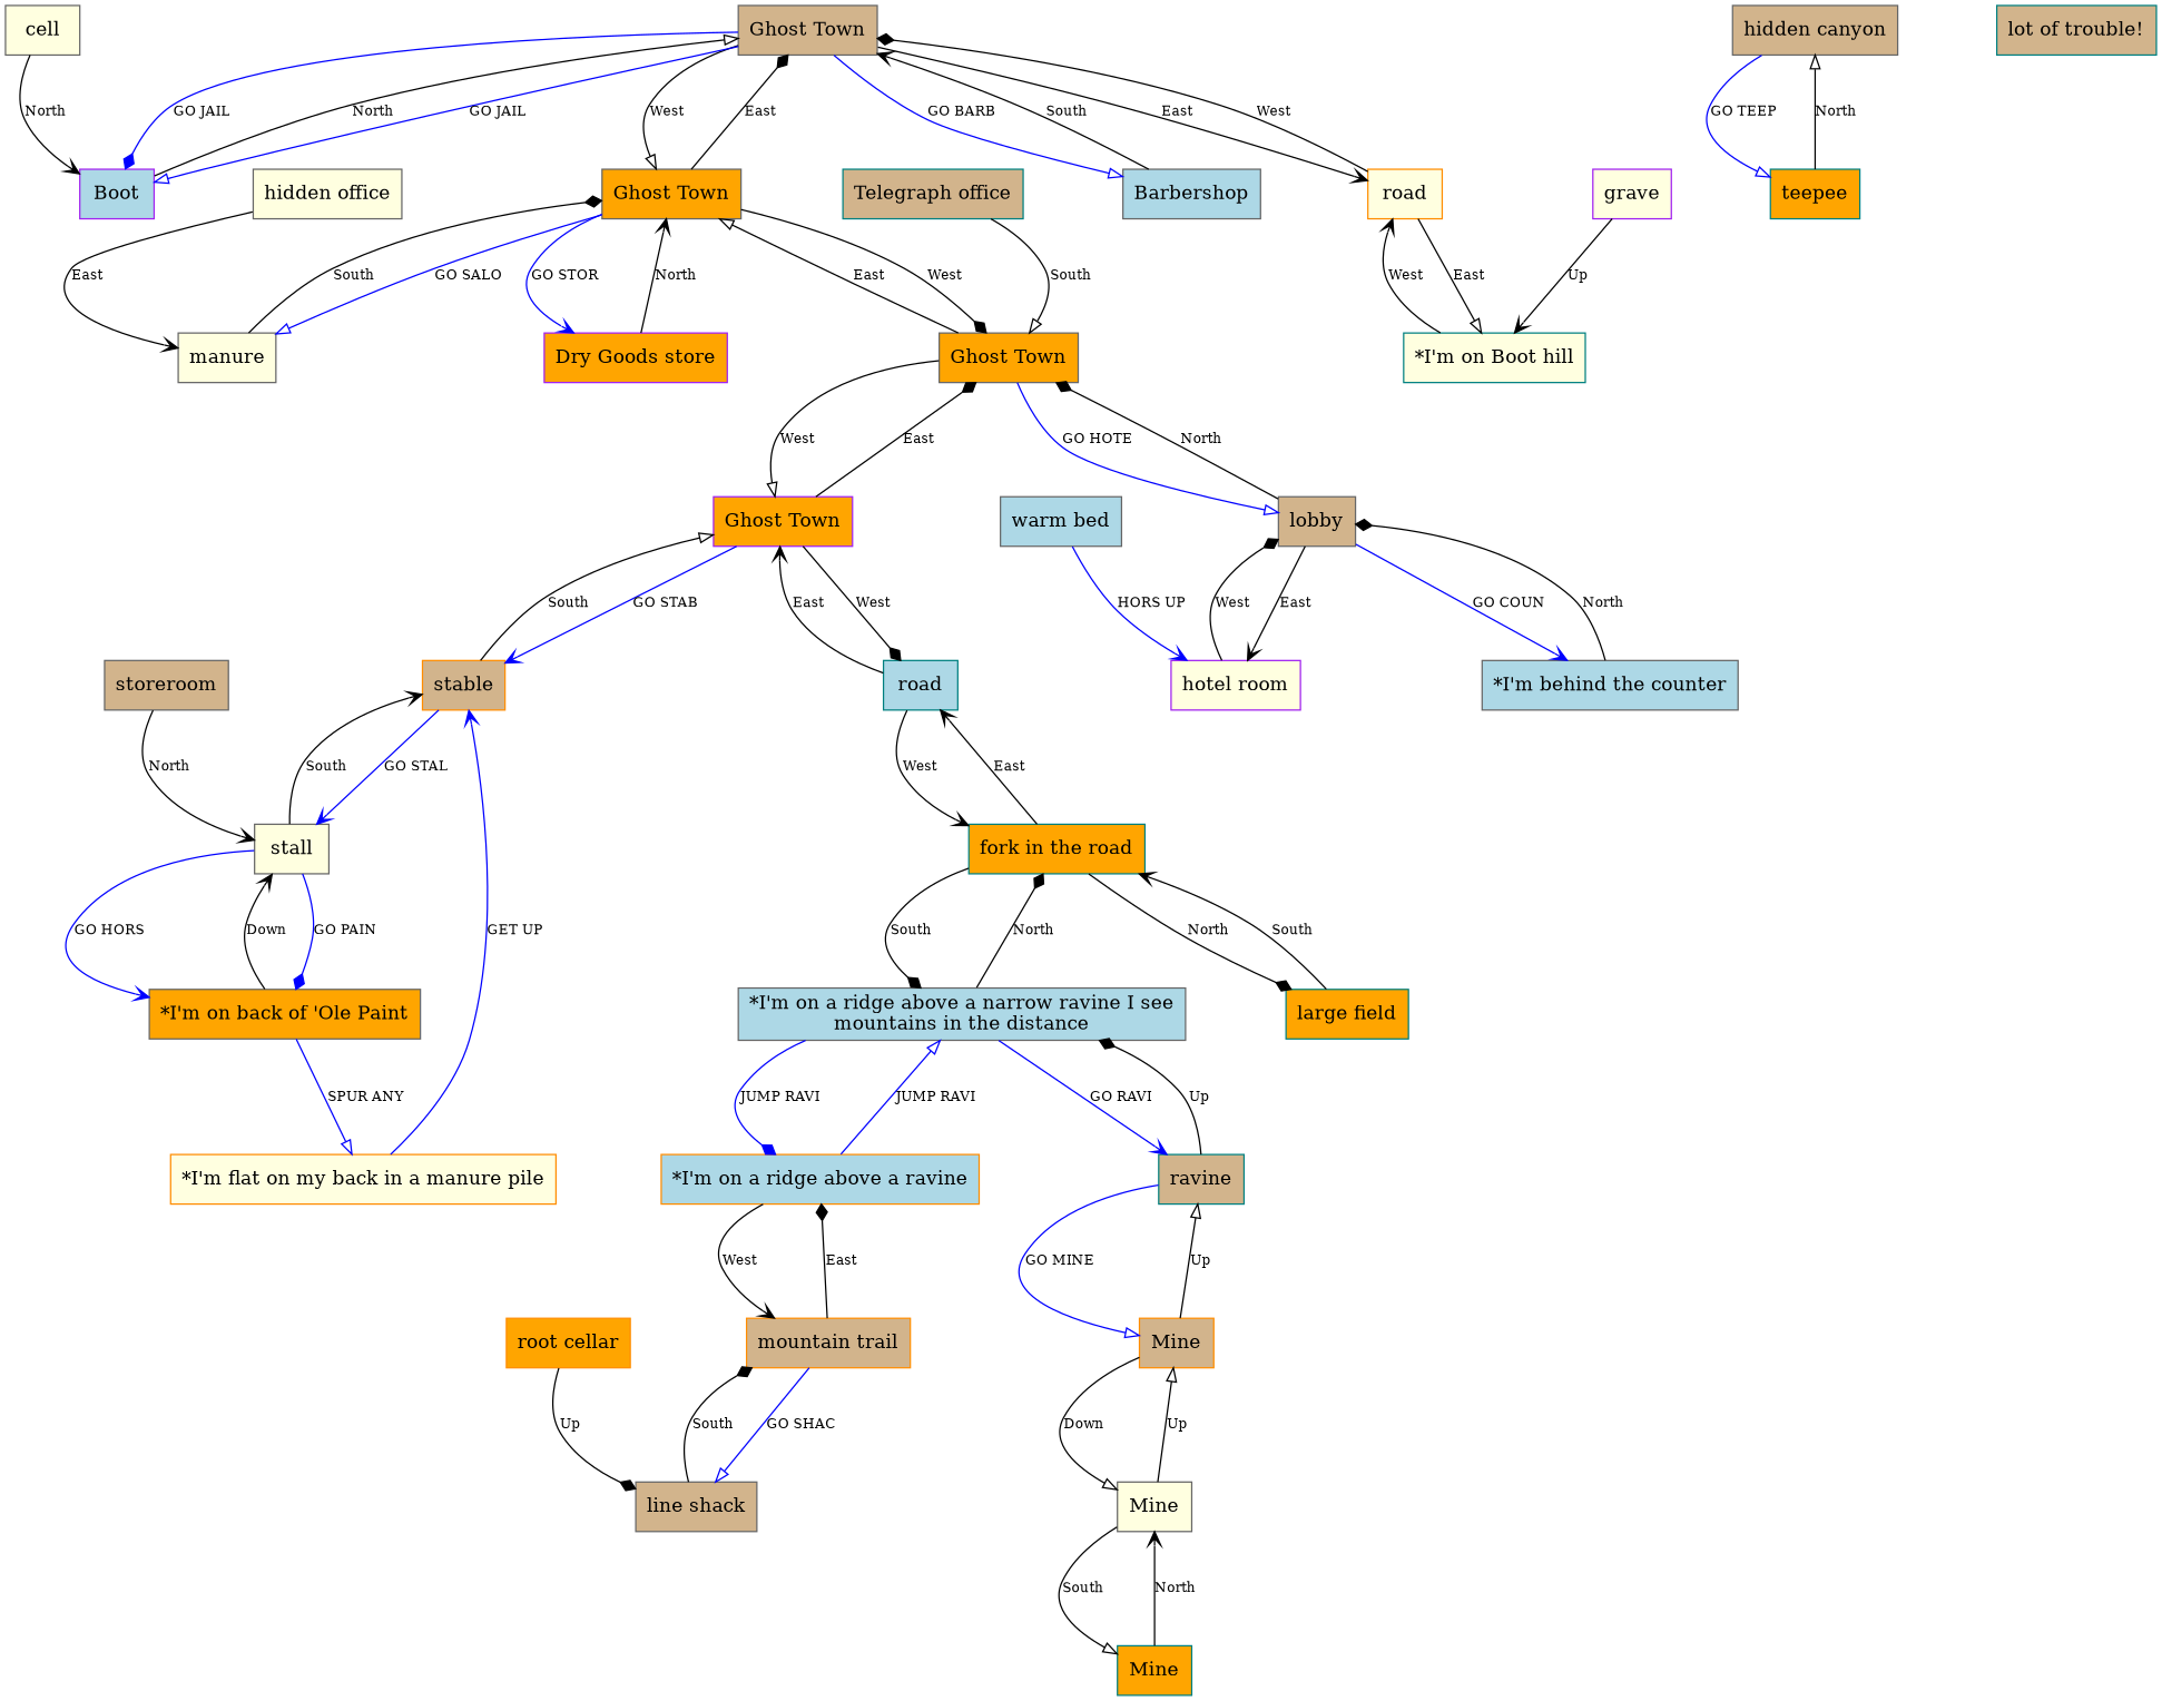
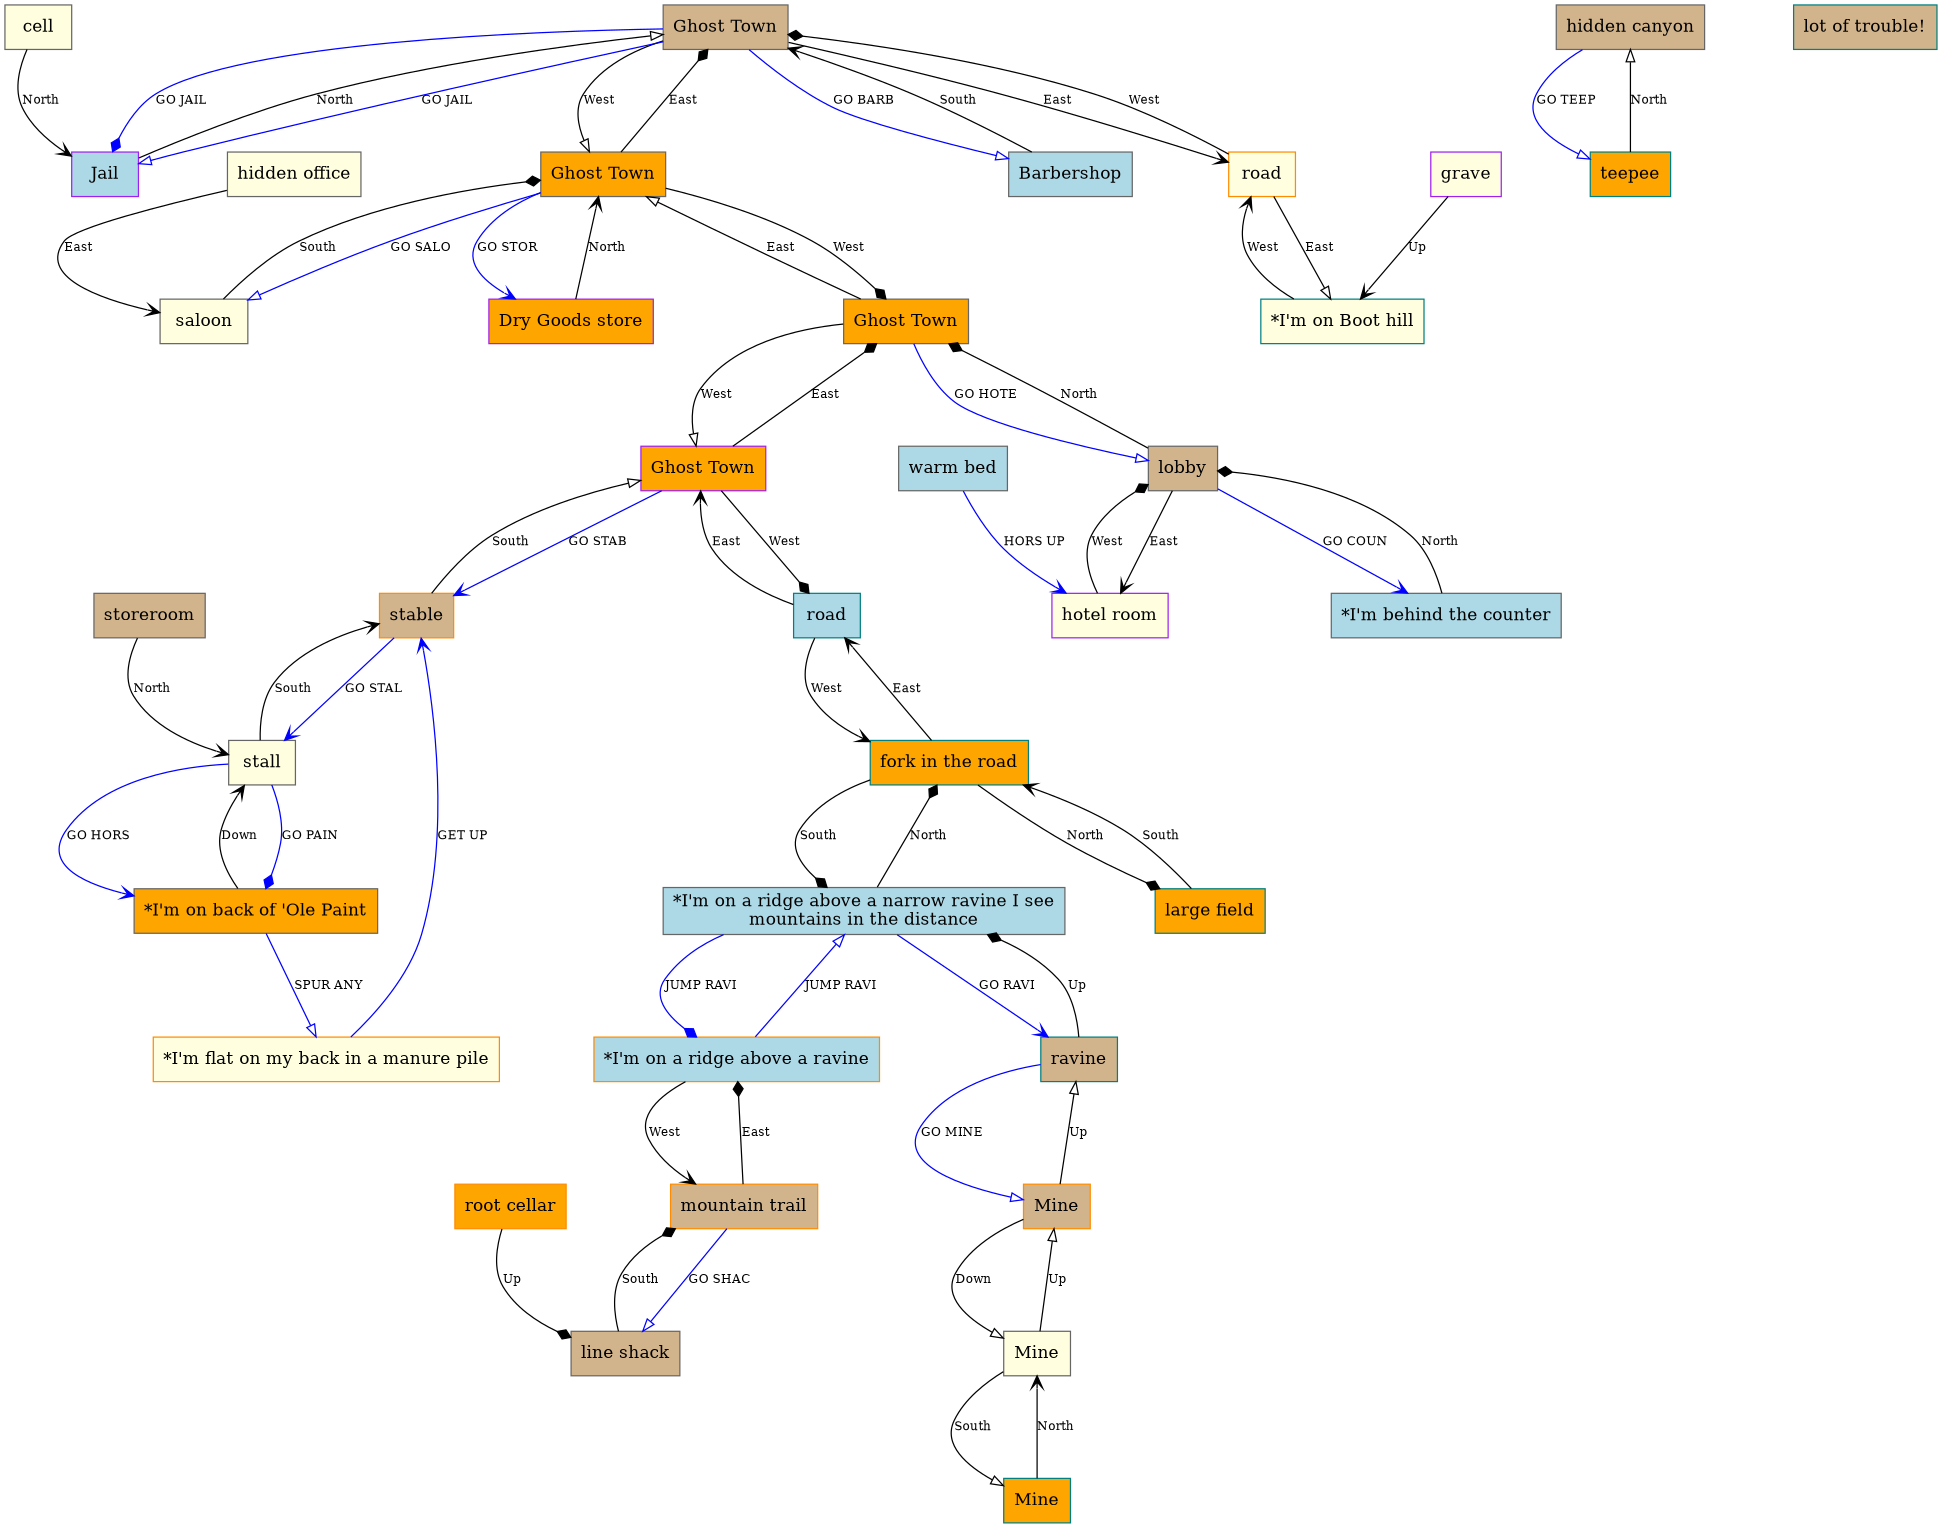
  digraph {
    nodesep=1.0
    ranksep=1.0
    splines=true
    node [color=gray40 fillcolor=tan shape=rect style=filled]
    edge [arrowhead=vee fontsize=10]
    n1 [label="Ghost Town"]
    n2 [fillcolor=orange label="Ghost Town"]
-   n3 [color=purple fillcolor=lightblue label=Boot]
+   n3 [color=purple fillcolor=lightblue label=Jail]
    n4 [fillcolor=lightblue label=Barbershop]
    n5 [color=darkorange fillcolor=lightyellow label=road]
    n6 [fillcolor=orange label="Ghost Town"]
-   n7 [fillcolor=lightyellow label=manure]
+   n7 [fillcolor=lightyellow label=saloon]
    n8 [color=purple fillcolor=orange label="Dry Goods store"]
    n9 [color=teal fillcolor=lightyellow label="*I'm on Boot hill"]
    n10 [color=purple fillcolor=orange label="Ghost Town"]
    n11 [label=lobby]
    n12 [color=darkorange label=stable]
    n13 [color=teal fillcolor=lightblue label=road]
    n14 [color=purple fillcolor=lightyellow label="hotel room"]
    n15 [fillcolor=lightblue label="*I'm behind the counter"]
    n16 [fillcolor=lightyellow label=stall]
    n17 [color=teal fillcolor=orange label="fork in the road"]
    n18 [fillcolor=orange label="*I'm on back of 'Ole Paint"]
    n19 [fillcolor=lightblue label="*I'm on a ridge above a narrow ravine I see\nmountains in the distance"]
    n20 [color=teal fillcolor=orange label="large field"]
    n21 [color=teal label=ravine]
    n22 [color=darkorange fillcolor=lightblue label="*I'm on a ridge above a ravine"]
    n23 [color=darkorange label=Mine]
    n24 [color=darkorange label="mountain trail"]
    n25 [fillcolor=lightyellow label=Mine]
    n26 [fillcolor=lightyellow label="hidden office"]
    n27 [fillcolor=lightyellow label=cell]
    n28 [label="line shack"]
    n29 [color=darkorange fillcolor=lightyellow label="*I'm flat on my back in a manure pile"]
    n30 [color=teal fillcolor=orange label=Mine]
-   n31 [color=teal label="Telegraph office"]
    n32 [fillcolor=lightblue label="warm bed"]
    n33 [color=purple fillcolor=lightyellow label=grave]
    n34 [label=storeroom]
    n35 [color=darkorange fillcolor=orange label="root cellar"]
    n36 [label="hidden canyon"]
    n37 [color=teal fillcolor=orange label=teepee]
    n38 [color=teal label="lot of trouble!"]
    n1 -> n2 [arrowhead=onormal label=West]
    n1 -> n3 [arrowhead=onormal color=blue label="GO JAIL"]
    n1 -> n3 [arrowhead=diamond color=blue label="GO JAIL"]
    n1 -> n4 [arrowhead=onormal color=blue label="GO BARB"]
    n1 -> n5 [label=East]
    n2 -> n1 [arrowhead=diamond label=East]
    n2 -> n6 [arrowhead=diamond label=West]
    n2 -> n7 [arrowhead=onormal color=blue label="GO SALO"]
    n2 -> n8 [color=blue label="GO STOR"]
    n3 -> n1 [arrowhead=onormal label=North]
    n4 -> n1 [label=South]
    n5 -> n1 [arrowhead=diamond label=West]
    n5 -> n9 [arrowhead=onormal label=East]
    n6 -> n2 [arrowhead=onormal label=East]
    n6 -> n10 [arrowhead=onormal label=West]
    n6 -> n11 [arrowhead=onormal color=blue label="GO HOTE"]
    n7 -> n2 [arrowhead=diamond label=South]
    n8 -> n2 [label=North]
    n9 -> n5 [label=West]
    n10 -> n6 [arrowhead=diamond label=East]
    n10 -> n12 [color=blue label="GO STAB"]
    n10 -> n13 [arrowhead=diamond label=West]
    n11 -> n6 [arrowhead=diamond label=North]
    n11 -> n14 [label=East]
    n11 -> n15 [color=blue label="GO COUN"]
    n12 -> n10 [arrowhead=onormal label=South]
    n12 -> n16 [color=blue label="GO STAL"]
    n13 -> n10 [label=East]
    n13 -> n17 [label=West]
    n14 -> n11 [arrowhead=diamond label=West]
    n15 -> n11 [arrowhead=diamond label=North]
    n16 -> n12 [label=South]
    n16 -> n18 [arrowhead=diamond color=blue label="GO PAIN"]
    n16 -> n18 [color=blue label="GO HORS"]
    n17 -> n13 [label=East]
    n17 -> n19 [arrowhead=diamond label=South]
    n17 -> n20 [arrowhead=diamond label=North]
    n18 -> n16 [label=Down]
    n18 -> n29 [arrowhead=onormal color=blue label="SPUR ANY"]
    n19 -> n17 [arrowhead=diamond label=North]
    n19 -> n21 [color=blue label="GO RAVI"]
    n19 -> n22 [arrowhead=diamond color=blue label="JUMP RAVI"]
    n20 -> n17 [label=South]
    n21 -> n19 [arrowhead=diamond label=Up]
    n21 -> n23 [arrowhead=onormal color=blue label="GO MINE"]
    n22 -> n19 [arrowhead=onormal color=blue label="JUMP RAVI"]
    n22 -> n24 [label=West]
    n23 -> n21 [arrowhead=onormal label=Up]
    n23 -> n25 [arrowhead=onormal label=Down]
    n24 -> n22 [arrowhead=diamond label=East]
    n24 -> n28 [arrowhead=onormal color=blue label="GO SHAC"]
    n25 -> n23 [arrowhead=onormal label=Up]
    n25 -> n30 [arrowhead=onormal label=South]
    n26 -> n7 [label=East]
    n27 -> n3 [label=North]
    n28 -> n24 [arrowhead=diamond label=South]
    n29 -> n12 [color=blue label="GET UP"]
    n30 -> n25 [label=North]
-   n31 -> n6 [arrowhead=onormal label=South]
    n32 -> n14 [color=blue label="HORS UP"]
    n33 -> n9 [label=Up]
    n34 -> n16 [label=North]
    n35 -> n28 [arrowhead=diamond label=Up]
    n36 -> n37 [arrowhead=onormal color=blue label="GO TEEP"]
    n37 -> n36 [arrowhead=onormal label=North]
  }
